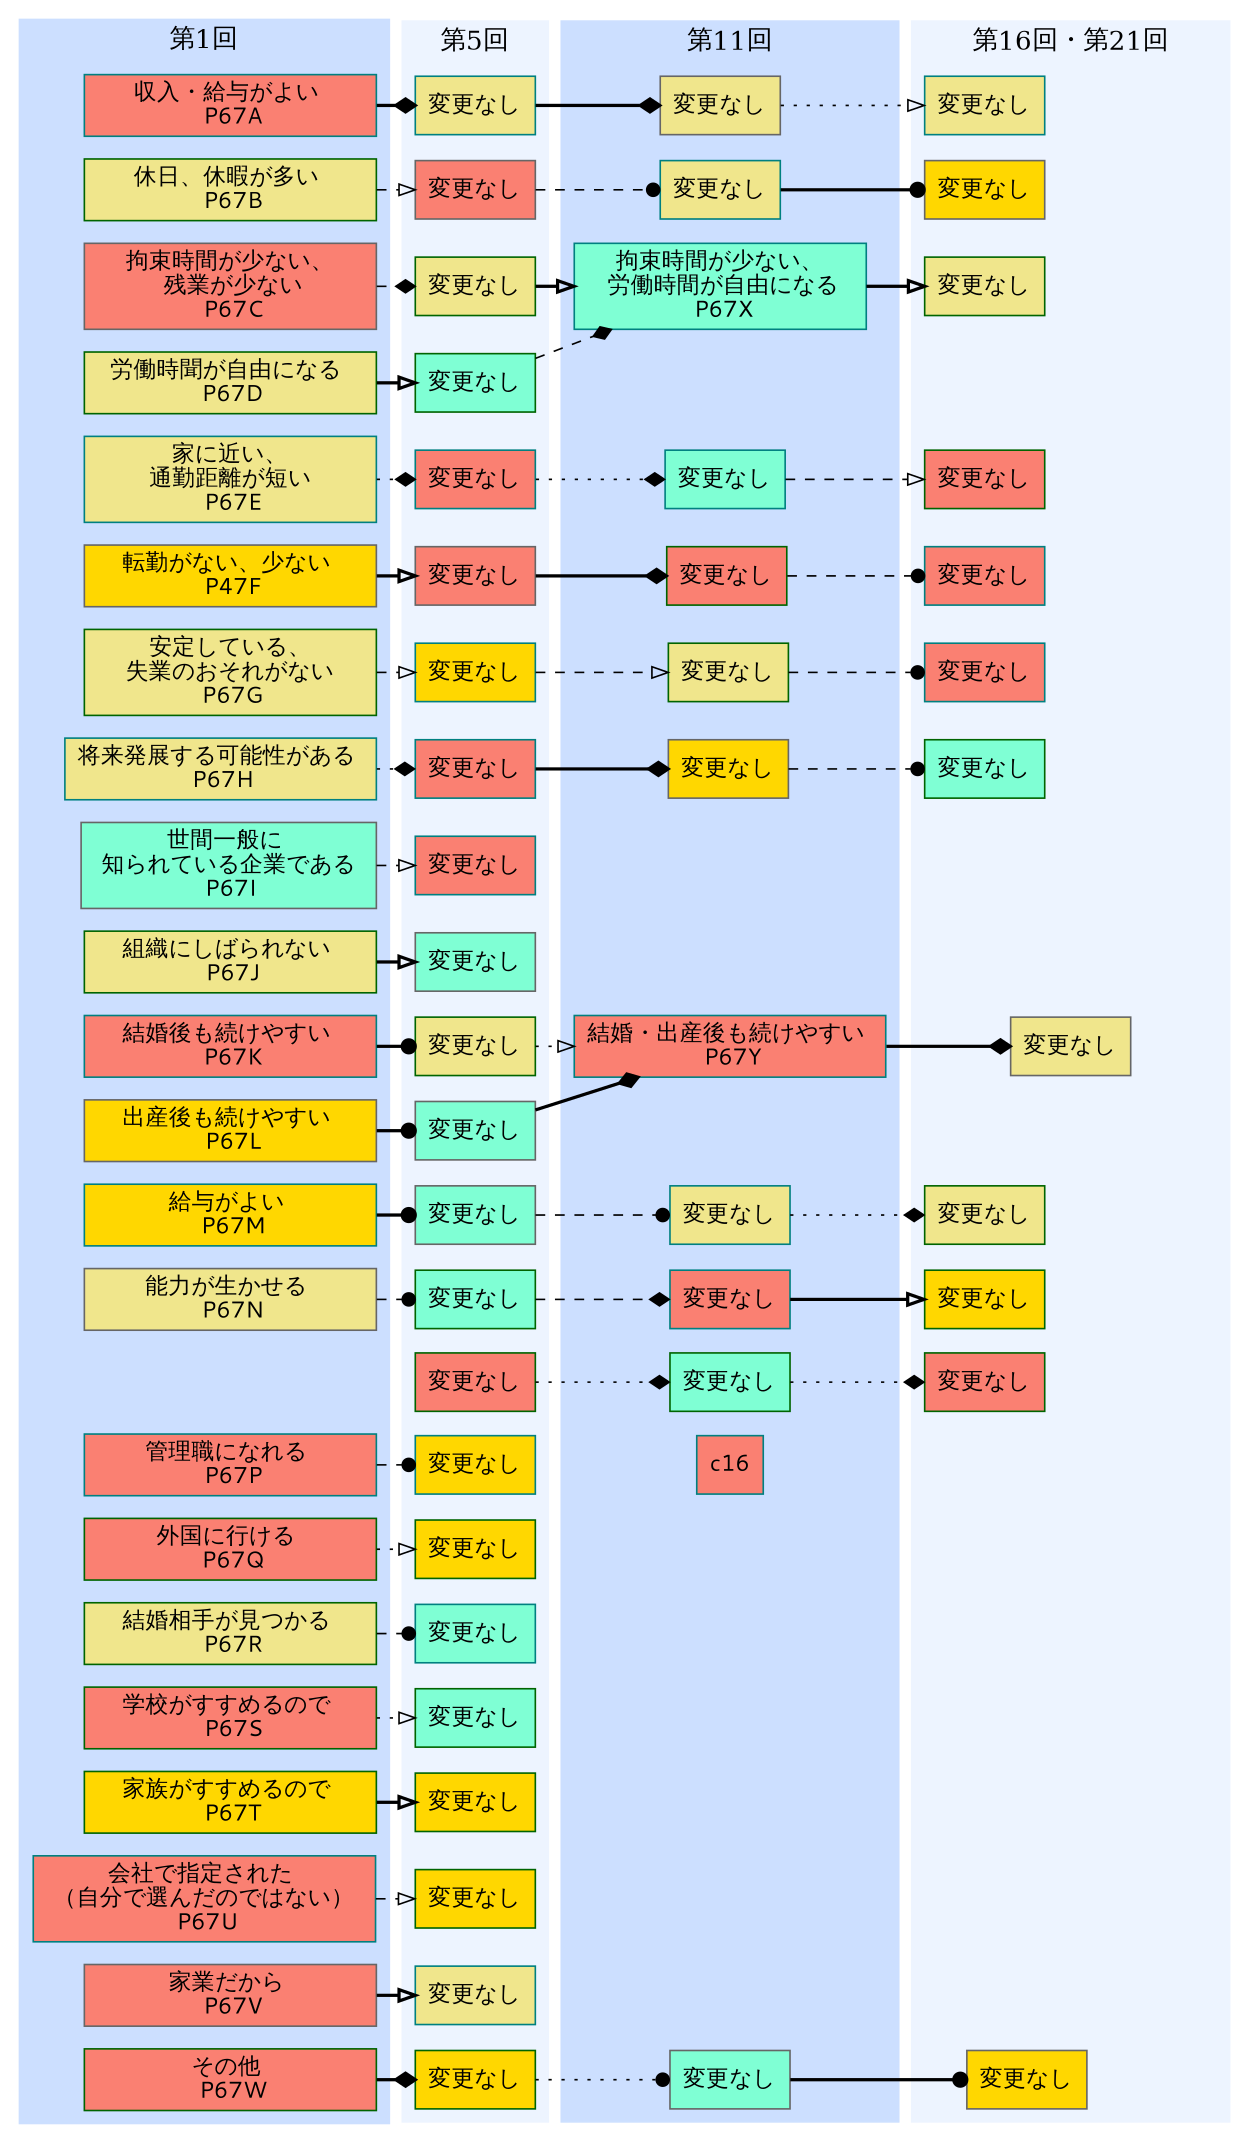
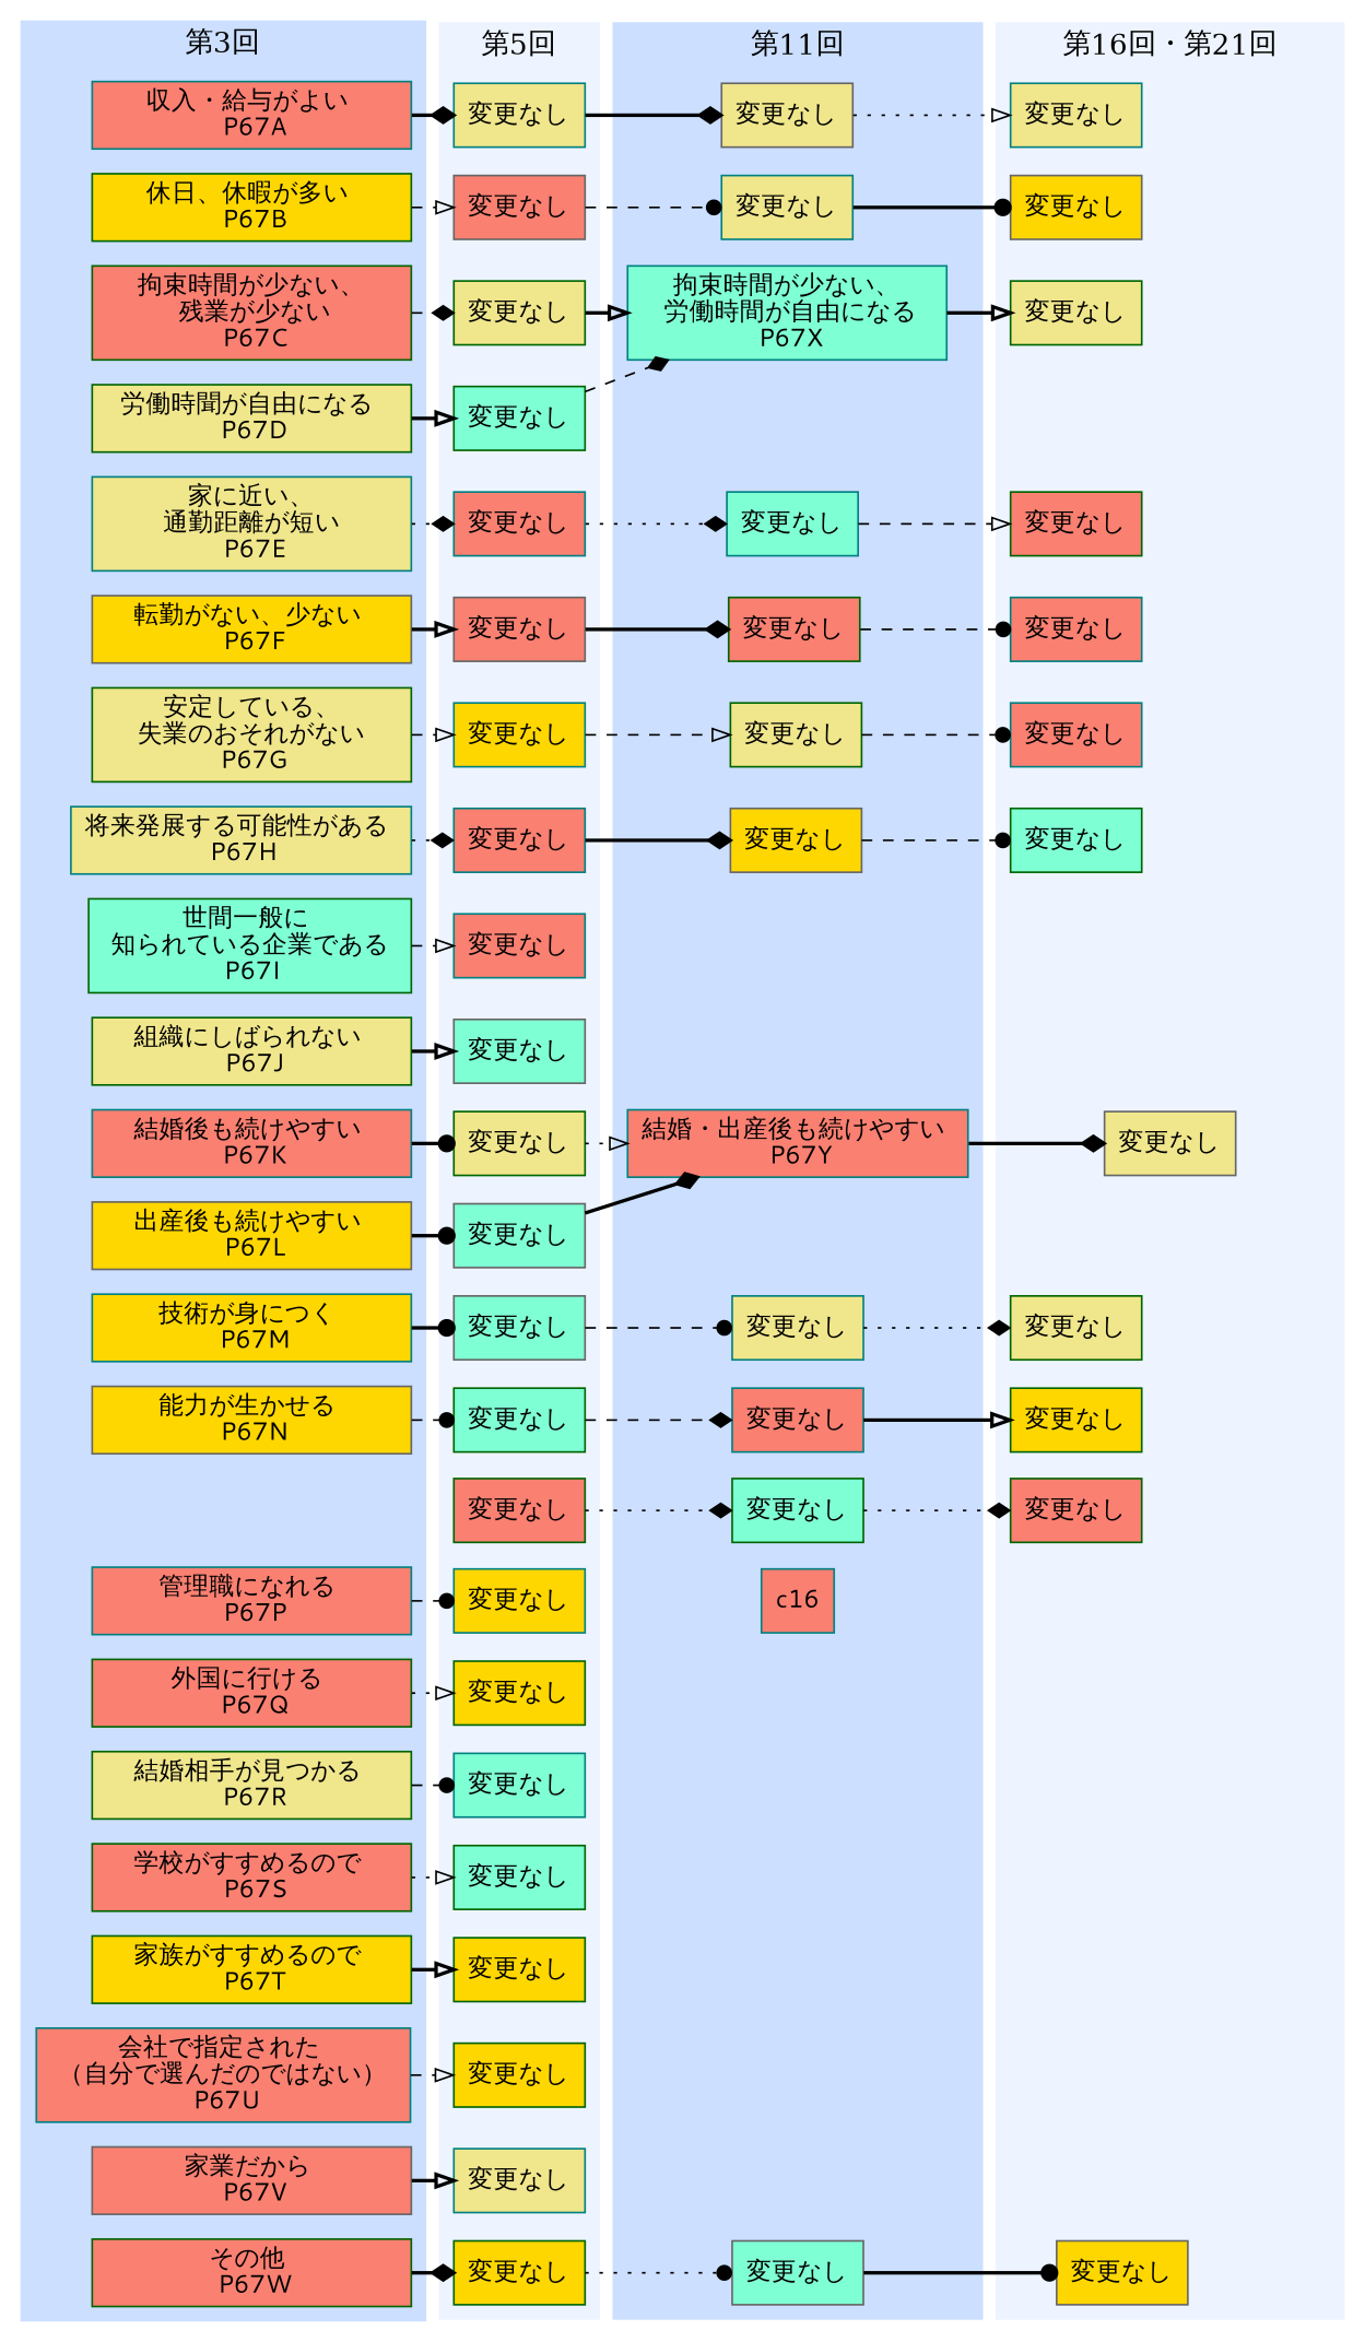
  digraph {
    compound=true
    newrank=true
    nodesep=.0
    rankdir=TB
    ranksep=.2
    splines=false
    node [color=darkgreen fillcolor=salmon fontname="meiryo UI" fontsize=14 shape=box style=filled]
    edge [style=invis]
    n1 [color=teal label="収入・給与がよい \n P67A" width=2.5]
    n2 [color=teal fillcolor=khaki label="変更なし" width=1.0]
    n3 [color=gray40 fillcolor=khaki label="変更なし" width=1.0]
    n4 [color=teal fillcolor=khaki label="変更なし" width=1.0]
-   n5 [fillcolor=khaki label="休日、休暇が多い \n P67B" width=2.5]
+   n5 [fillcolor=gold label="休日、休暇が多い \n P67B" width=2.5]
    n6 [color=gray40 label="変更なし" width=1.0]
    n7 [color=teal fillcolor=khaki label="変更なし" width=1.0]
    n8 [color=gray40 fillcolor=gold label="変更なし" width=1.0]
-   n9 [color=gray40 label="拘束時間が少ない、\n 残業が少ない\n P67C" width=2.5]
+   n9 [label="拘束時間が少ない、\n 残業が少ない\n P67C" width=2.5]
    n10 [fillcolor=khaki label="変更なし" width=1.0]
    n11 [color=teal fillcolor=aquamarine label="拘束時間が少ない、\n 労働時間が自由になる\n P67X" width=2.5]
    n12 [fillcolor=khaki label="変更なし" width=1.0]
    n13 [fillcolor=khaki label="労働時聞が自由になる \n P67D" width=2.5]
    n14 [fillcolor=aquamarine label="変更なし" width=1.0]
    n15 [color=teal fillcolor=khaki label="家に近い、\n 通勤距離が短い \n P67E" width=2.5]
    n16 [color=teal label="変更なし" width=1.0]
    n17 [color=teal fillcolor=aquamarine label="変更なし" width=1.0]
    n18 [label="変更なし" width=1.0]
-   n19 [color=gray40 fillcolor=gold label="転勤がない、少ない \n P47F" width=2.5]
+   n19 [color=gray40 fillcolor=gold label="転勤がない、少ない \n P67F" width=2.5]
    n20 [color=gray40 label="変更なし" width=1.0]
    n21 [label="変更なし" width=1.0]
    n22 [color=teal label="変更なし" width=1.0]
    n23 [fillcolor=khaki label="安定している、\n 失業のおそれがない \n P67G" width=2.5]
    n24 [color=teal fillcolor=gold label="変更なし" width=1.0]
    n25 [fillcolor=khaki label="変更なし" width=1.0]
    n26 [color=teal label="変更なし" width=1.0]
    n27 [color=teal fillcolor=khaki label="将来発展する可能性がある \n P67H" width=2.5]
    n28 [color=teal label="変更なし" width=1.0]
    n29 [color=gray40 fillcolor=gold label="変更なし" width=1.0]
    n30 [fillcolor=aquamarine label="変更なし" width=1.0]
-   n31 [color=gray40 fillcolor=aquamarine label="世間一般に \n 知られている企業である \n P67I" width=2.5]
+   n31 [fillcolor=aquamarine label="世間一般に \n 知られている企業である \n P67I" width=2.5]
    n32 [color=teal label="変更なし" width=1.0]
    c9 [color=white style=invis width=2.5 fillcolor=""]
    d9 [color=white style=invis width=2.5 fillcolor=""]
    n35 [fillcolor=khaki label="組織にしばられない \n P67J" width=2.5]
    n36 [color=gray40 fillcolor=aquamarine label="変更なし" width=1.0]
    c10 [color=white style=invis width=2.5 fillcolor=""]
    d10 [color=white style=invis width=2.5 fillcolor=""]
    n39 [color=teal label="結婚後も続けやすい \n P67K" width=2.5]
    n40 [fillcolor=khaki label="変更なし" width=1.0]
    n41 [color=teal label="結婚・出産後も続けやすい \n P67Y" width=2.5]
    n42 [color=gray40 fillcolor=khaki label="変更なし" width=1.0]
    n43 [color=gray40 fillcolor=gold label="出産後も続けやすい \n P67L" width=2.5]
    n44 [color=gray40 fillcolor=aquamarine label="変更なし" width=1.0]
    c12 [color=white style=invis width=2.5 fillcolor=""]
    d12 [color=white style=invis width=2.5 fillcolor=""]
-   n47 [color=teal fillcolor=gold label="給与がよい \n P67M" width=2.5]
+   n47 [color=teal fillcolor=gold label="技術が身につく \n P67M" width=2.5]
    n48 [color=gray40 fillcolor=aquamarine label="変更なし" width=1.0]
    n49 [color=teal fillcolor=khaki label="変更なし" width=1.0]
    n50 [fillcolor=khaki label="変更なし" width=1.0]
-   n51 [color=gray40 fillcolor=khaki label="能力が生かせる \n P67N" width=2.5]
+   n51 [color=gray40 fillcolor=gold label="能力が生かせる \n P67N" width=2.5]
    n52 [fillcolor=aquamarine label="変更なし" width=1.0]
    n53 [color=teal label="変更なし" width=1.0]
    n54 [fillcolor=gold label="変更なし" width=1.0]
    n55 [label="変更なし" width=1.0]
    n56 [fillcolor=aquamarine label="変更なし" width=1.0]
    n57 [label="変更なし" width=1.0]
    n58 [color=teal label="管理職になれる \n P67P" width=2.5]
    n59 [color=teal fillcolor=gold label="変更なし" width=1.0]
    c16 [color=teal width=0.0]
    d16 [color=white style=invis width=2.5 fillcolor=""]
    n62 [label="外国に行ける \n P67Q" width=2.5]
    n63 [fillcolor=gold label="変更なし" width=1.0]
    c17 [color=white style=invis width=2.5 fillcolor=""]
    d17 [color=white style=invis width=2.5 fillcolor=""]
    n66 [fillcolor=khaki label="結婚相手が見つかる \n P67R" width=2.5]
    n67 [color=teal fillcolor=aquamarine label="変更なし" width=1.0]
    c18 [color=white style=invis width=2.5 fillcolor=""]
    d18 [color=white style=invis width=2.5 fillcolor=""]
    n70 [label="学校がすすめるので \n P67S" width=2.5]
    n71 [fillcolor=aquamarine label="変更なし" width=1.0]
    c19 [color=white style=invis width=2.5 fillcolor=""]
    d19 [color=white style=invis width=2.5 fillcolor=""]
    n74 [fillcolor=gold label="家族がすすめるので \n P67T" width=2.5]
    n75 [color=teal label="会社で指定された \n （自分で選んだのではない） \n P67U" width=2.5]
    n76 [color=gray40 label="家業だから \n P67V" width=2.5]
    n77 [label="その他 \n P67W" width=2.5]
    n78 [fillcolor=gold label="変更なし" width=1.0]
    c20 [color=white style=invis width=2.5 fillcolor=""]
    d20 [color=white style=invis width=2.5 fillcolor=""]
    n81 [fillcolor=gold label="変更なし" width=1.0]
    c21 [color=white style=invis width=2.5 fillcolor=""]
    d21 [color=white style=invis width=2.5 fillcolor=""]
    n84 [color=teal fillcolor=khaki label="変更なし" width=1.0]
    c22 [color=white style=invis width=2.5 fillcolor=""]
    d22 [color=white style=invis width=2.5 fillcolor=""]
    n87 [fillcolor=gold label="変更なし" width=1.0]
    n88 [color=gray40 fillcolor=aquamarine label="変更なし" width=1.0]
    n89 [color=gray40 fillcolor=gold label="変更なし" width=1.0]
    c4 [color=white style=invis width=2.5 fillcolor=""]
    d4 [color=white style=invis width=2.5 fillcolor=""]
    subgraph sub_1 {
      rank=same
      n1
      n2
      n3
      n4
    }
    subgraph sub_2 {
      rank=same
      n5
      n6
      n7
      n8
    }
    subgraph sub_3 {
      rank=same
      n74
      n78
      c20
      d20
    }
    subgraph sub_4 {
      rank=same
      n9
      n10
      n11
      n12
    }
    subgraph sub_5 {
      rank=same
      n13
      n14
    }
    subgraph sub_6 {
      rank=same
      n15
      n16
      n17
      n18
    }
    subgraph sub_7 {
      rank=same
      n19
      n20
      n21
      n22
    }
    subgraph sub_8 {
      rank=same
      n23
      n24
      n25
      n26
    }
    subgraph sub_9 {
      rank=same
      n77
      n87
      n88
      n89
    }
    subgraph sub_10 {
      rank=same
      n27
      n28
      n29
      n30
    }
    subgraph sub_11 {
      rank=same
      n31
      n32
      c9
      d9
    }
    subgraph sub_12 {
      rank=same
      n35
      n36
      c10
      d10
    }
    subgraph sub_13 {
      rank=same
      n39
      n40
      n41
      n42
    }
    subgraph cluster_14 {
      color="#edf4ff"
      fontsize=16
      label="第5回"
      style=filled
      n2
      n6
      n10
      n14
      n16
      n20
      n24
      n28
      n32
      n36
      n40
      n44
      n48
      n52
      n55
      n59
      n63
      n67
      n71
      n78
      n81
      n84
      n87
    }
    subgraph sub_15 {
      rank=same
      n43
      n44
      c12
      d12
    }
    subgraph sub_16 {
      rank=same
      n47
      n48
      n49
      n50
    }
    subgraph sub_17 {
      rank=same
      n75
      n81
      c21
      d21
    }
    subgraph sub_18 {
      rank=same
      n51
      n52
      n53
      n54
    }
    subgraph sub_19 {
      rank=same
      n55
      n56
      n57
    }
    subgraph sub_20 {
      rank=same
      n58
      n59
      c16
      d16
    }
    subgraph sub_21 {
      rank=same
      n62
      n63
      c17
      d17
    }
    subgraph sub_22 {
      rank=same
      n76
      n84
      c22
      d22
    }
    subgraph sub_23 {
      rank=same
      n66
      n67
      c18
      d18
    }
    subgraph sub_24 {
      rank=same
      n70
      n71
      c19
      d19
    }
    subgraph cluster_25 {
      color="#ccdfff"
      fontsize=16
-     label="第1回"
+     label="第3回"
      style=filled
      n1
      n5
      n9
      n13
      n15
      n19
      n23
      n27
      n31
      n35
      n39
      n43
      n47
      n51
      n58
      n62
      n66
      n70
      n74
      n75
      n76
      n77
    }
    subgraph cluster_26 {
      color="#ccdfff"
      fontsize=16
      label="第11回"
      style=filled
      n3
      n7
      n11
      n17
      n21
      n25
      n29
      c9
      c10
      n41
      c12
      n49
      n53
      n56
      c16
      c17
      c18
      c19
      c20
      c21
      c22
      n88
      c4
    }
    subgraph cluster_27 {
      color="#edf4ff"
      fontsize=16
      label="第16回・第21回"
      style=filled
      n4
      n8
      n12
      n18
      n22
      n26
      n30
      d9
      d10
      n42
      d12
      n50
      n54
      n57
      d16
      d17
      d18
      d19
      d20
      d21
      d22
      n89
      d4
    }
    n1 -> n2 [arrowhead=diamond style=bold]
    n1 -> n5
    n2 -> n3 [arrowhead=diamond style=bold]
    n2 -> n6
    n3 -> n4 [arrowhead=onormal style=dotted]
    n3 -> n7
    n4 -> n8
    n5 -> n6 [arrowhead=onormal style=dashed]
    n5 -> n9
    n6 -> n7 [arrowhead=dot style=dashed]
    n6 -> n10
    n7 -> n8 [arrowhead=dot style=bold]
    n7 -> n11
    n8 -> n12
    n9 -> n10 [arrowhead=diamond style=dashed]
    n9 -> n13
    n10 -> n11 [arrowhead=onormal style=bold]
    n10 -> n14
    n11 -> n12 [arrowhead=onormal style=bold]
    n11 -> c4
    n12 -> d4
    n13 -> n14 [arrowhead=onormal style=bold]
    n13 -> n15
    n14 -> n11 [arrowhead=diamond style=dashed]
    n14 -> n16
    n15 -> n16 [arrowhead=diamond style=dotted]
    n15 -> n19
    n16 -> n17 [arrowhead=diamond style=dotted]
    n16 -> n20
    n17 -> n18 [arrowhead=onormal style=dashed]
    n17 -> n21
    n18 -> n22
    n19 -> n20 [arrowhead=onormal style=bold]
    n19 -> n23
    n20 -> n21 [arrowhead=diamond style=bold]
    n20 -> n24
    n21 -> n22 [arrowhead=dot style=dashed]
    n21 -> n25
    n22 -> n26
    n23 -> n24 [arrowhead=onormal style=dashed]
    n23 -> n27
    n24 -> n25 [arrowhead=onormal style=dashed]
    n24 -> n28
    n25 -> n26 [arrowhead=dot style=dashed]
    n25 -> n29
    n26 -> n30
    n27 -> n28 [arrowhead=diamond style=dotted]
    n27 -> n31
    n28 -> n29 [arrowhead=diamond style=bold]
    n28 -> n32
    n29 -> n30 [arrowhead=dot style=dashed]
    n29 -> c9
    n30 -> d9
    n31 -> n32 [arrowhead=onormal style=dashed]
    n31 -> n35
    n32 -> n36
    c9 -> c10
    d9 -> d10
    n35 -> n36 [arrowhead=onormal style=bold]
    n35 -> n39
    n36 -> n40
    c10 -> n41
    d10 -> n42
    n39 -> n40 [arrowhead=dot style=bold]
    n39 -> n43
    n40 -> n41 [arrowhead=onormal style=dotted]
    n40 -> n44
    n41 -> n42 [arrowhead=diamond style=bold]
    n41 -> c12
    n42 -> d12
    n43 -> n44 [arrowhead=dot style=bold]
    n43 -> n47
    n44 -> n41 [arrowhead=diamond style=bold]
    n44 -> n48
    c12 -> n49
    d12 -> n50
    n47 -> n48 [arrowhead=dot style=bold]
    n47 -> n51
    n48 -> n49 [arrowhead=dot style=dashed]
    n48 -> n52
    n49 -> n50 [arrowhead=diamond style=dotted]
    n49 -> n53
    n50 -> n54
    n51 -> n52 [arrowhead=dot style=dashed]
    n52 -> n53 [arrowhead=diamond style=dashed]
    n52 -> n55
    n53 -> n54 [arrowhead=onormal style=bold]
    n53 -> n56
    n54 -> n57
    n55 -> n56 [arrowhead=diamond style=dotted]
    n55 -> n59
    n56 -> n57 [arrowhead=diamond style=dotted]
    n56 -> c16
    n57 -> d16
    n58 -> n59 [arrowhead=dot style=dashed]
    n58 -> n62
    n59 -> n63
    c16 -> c17
    d16 -> d17
    n62 -> n63 [arrowhead=onormal style=dotted]
    n62 -> n66
    n63 -> n67
    c17 -> c18
    d17 -> d18
    n66 -> n67 [arrowhead=dot style=dashed]
    n66 -> n70
    n67 -> n71
    c18 -> c19
    d18 -> d19
    n70 -> n71 [arrowhead=onormal style=dotted]
    n70 -> n74
    n71 -> n78
    c19 -> c20
    d19 -> d20
    n74 -> n75
    n74 -> n78 [arrowhead=onormal style=bold]
    n75 -> n76
    n75 -> n81 [arrowhead=onormal style=dashed]
    n76 -> n77
    n76 -> n84 [arrowhead=onormal style=bold]
    n77 -> n87 [arrowhead=diamond style=bold]
    n78 -> n81
    c20 -> c21
    d20 -> d21
    n81 -> n84
    c21 -> c22
    d21 -> d22
    n84 -> n87
    c22 -> n88
    d22 -> n89
    n87 -> n88 [arrowhead=dot style=dotted]
    n88 -> n89 [arrowhead=dot style=bold]
    c4 -> n17
    d4 -> n18
  }
